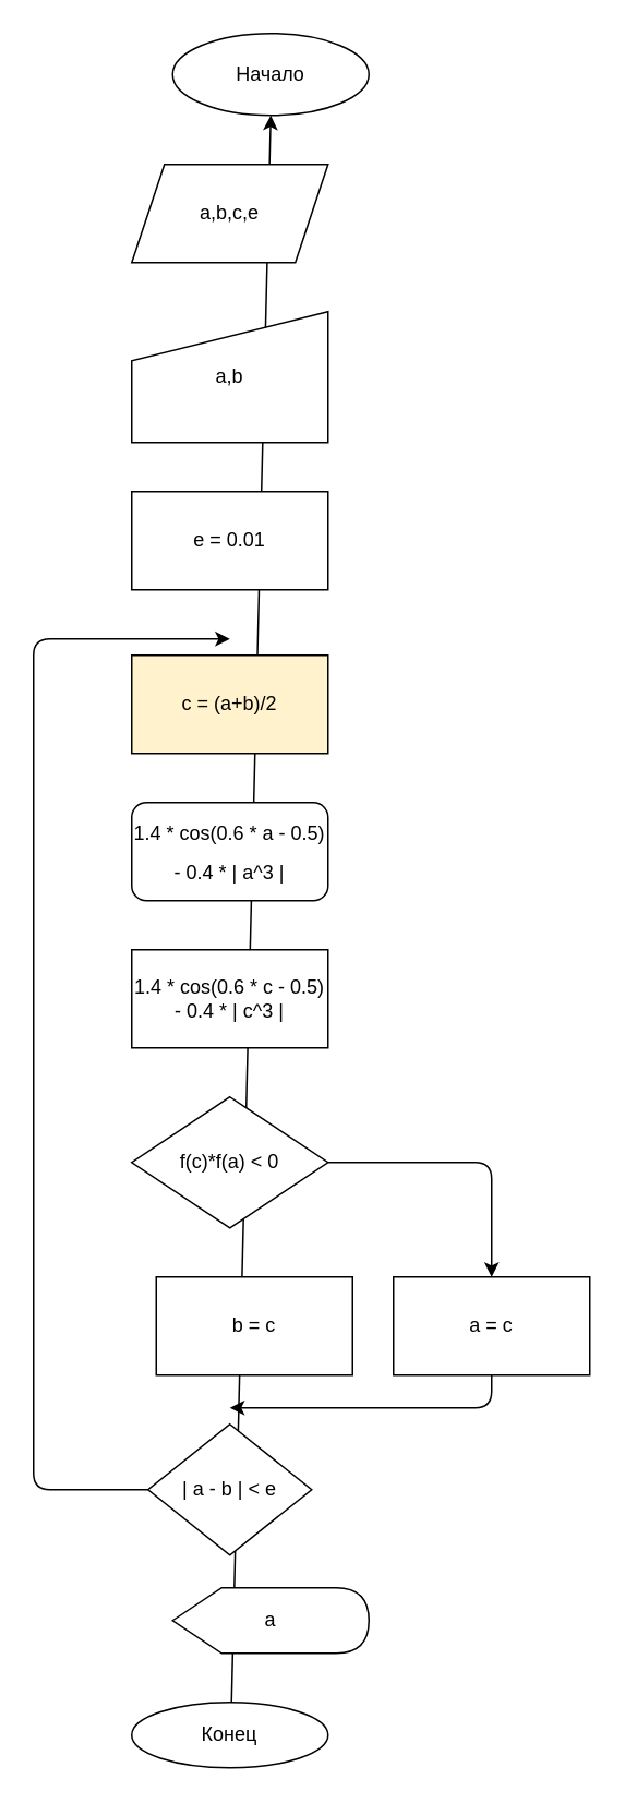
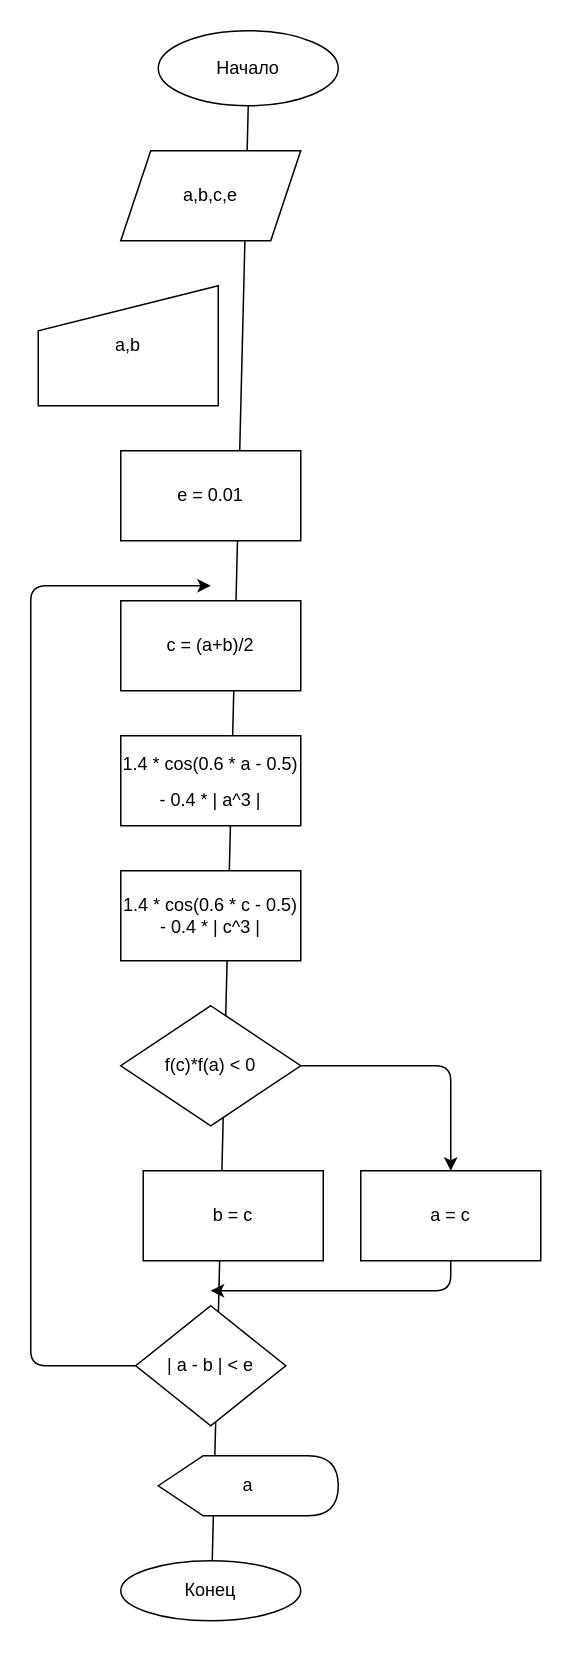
  <mxCell id="0" />
  <mxCell id="1" parent="0" />
- <mxCell id="2" value="" style="endArrow=classic;html=1;exitX=0.5;exitY=1;exitDx=0;exitDy=0;entryX=0.5;entryY=1;entryDx=0;entryDy=0;" edge="1" parent="1" source="13" target="3"><mxGeometry width="50" height="50" relative="1" as="geometry"><mxPoint x="138.5" y="520" as="sourcePoint" /><mxPoint x="141.5" y="120" as="targetPoint" /></mxGeometry></mxCell>
+ <mxCell id="2" value="" style="endArrow=none;html=1;exitX=0.5;exitY=1;exitDx=0;exitDy=0;entryX=0.5;entryY=1;entryDx=0;entryDy=0;" edge="1" parent="1" source="13" target="3"><mxGeometry width="50" height="50" relative="1" as="geometry"><mxPoint x="138.5" y="520" as="sourcePoint" /><mxPoint x="141.5" y="120" as="targetPoint" /></mxGeometry></mxCell>
  <mxCell id="3" value="Начало" style="ellipse;whiteSpace=wrap;html=1;" vertex="1" parent="1"><mxGeometry x="105" y="20" width="120" height="50" as="geometry" /></mxCell>
  <mxCell id="4" value="a,b,c,e" style="shape=parallelogram;perimeter=parallelogramPerimeter;whiteSpace=wrap;html=1;fixedSize=1;" vertex="1" parent="1"><mxGeometry x="80" y="100" width="120" height="60" as="geometry" /></mxCell>
- <mxCell id="5" value="a,b" style="shape=manualInput;whiteSpace=wrap;html=1;" vertex="1" parent="1"><mxGeometry x="80" y="190" width="120" height="80" as="geometry" /></mxCell>
- <mxCell id="6" value="c = (a+b)/2" style="rounded=0;whiteSpace=wrap;html=1;fillColor=#fff2cc;" vertex="1" parent="1"><mxGeometry x="80" y="400" width="120" height="60" as="geometry" /></mxCell>
- <mxCell id="7" value="&lt;div style=&quot;line-height: 24px&quot;&gt;&lt;span style=&quot;background-color: rgb(255 , 255 , 255)&quot;&gt;&lt;font style=&quot;font-size: 12px&quot;&gt;1.4 * cos(0.6 * a - 0.5) - 0.4 * | a^3 |&lt;/font&gt;&lt;/span&gt;&lt;/div&gt;" style="whiteSpace=wrap;html=1;rounded=1;" vertex="1" parent="1"><mxGeometry x="80" y="490" width="120" height="60" as="geometry" /></mxCell>
+ <mxCell id="5" value="a,b" style="shape=manualInput;whiteSpace=wrap;html=1;" vertex="1" parent="1"><mxGeometry x="25" y="190" width="120" height="80" as="geometry" /></mxCell>
+ <mxCell id="6" value="c = (a+b)/2" style="rounded=0;whiteSpace=wrap;html=1;" vertex="1" parent="1"><mxGeometry x="80" y="400" width="120" height="60" as="geometry" /></mxCell>
+ <mxCell id="7" value="&lt;div style=&quot;line-height: 24px&quot;&gt;&lt;span style=&quot;background-color: rgb(255 , 255 , 255)&quot;&gt;&lt;font style=&quot;font-size: 12px&quot;&gt;1.4 * cos(0.6 * a - 0.5) - 0.4 * | a^3 |&lt;/font&gt;&lt;/span&gt;&lt;/div&gt;" style="rounded=0;whiteSpace=wrap;html=1;" vertex="1" parent="1"><mxGeometry x="80" y="490" width="120" height="60" as="geometry" /></mxCell>
  <mxCell id="8" value="&lt;span style=&quot;background-color: rgb(255 , 255 , 255)&quot;&gt;1.4 * cos(0.6 * c - 0.5) - 0.4 * | c^3 |&lt;/span&gt;" style="rounded=0;whiteSpace=wrap;html=1;" vertex="1" parent="1"><mxGeometry x="80" y="580" width="120" height="60" as="geometry" /></mxCell>
  <mxCell id="9" value="f(c)*f(a) &amp;lt; 0" style="rhombus;whiteSpace=wrap;html=1;" vertex="1" parent="1"><mxGeometry x="80" y="670" width="120" height="80" as="geometry" /></mxCell>
  <mxCell id="10" value="b = c" style="rounded=0;whiteSpace=wrap;html=1;" vertex="1" parent="1"><mxGeometry x="95" y="780" width="120" height="60" as="geometry" /></mxCell>
  <mxCell id="11" value="| a - b | &amp;lt; e" style="rhombus;whiteSpace=wrap;html=1;" vertex="1" parent="1"><mxGeometry x="90" y="870" width="100" height="80" as="geometry" /></mxCell>
  <mxCell id="12" value="a" style="shape=display;whiteSpace=wrap;html=1;" vertex="1" parent="1"><mxGeometry x="105" y="970" width="120" height="40" as="geometry" /></mxCell>
  <mxCell id="13" value="Конец" style="ellipse;whiteSpace=wrap;html=1;" vertex="1" parent="1"><mxGeometry x="80" y="1040" width="120" height="40" as="geometry" /></mxCell>
  <mxCell id="14" value="a = c" style="rounded=0;whiteSpace=wrap;html=1;" vertex="1" parent="1"><mxGeometry x="240" y="780" width="120" height="60" as="geometry" /></mxCell>
  <mxCell id="15" value="" style="endArrow=classic;html=1;exitX=1;exitY=0.5;exitDx=0;exitDy=0;entryX=0.5;entryY=0;entryDx=0;entryDy=0;" edge="1" parent="1" target="14"><mxGeometry width="50" height="50" relative="1" as="geometry"><mxPoint x="200" y="710" as="sourcePoint" /><mxPoint x="300" y="770" as="targetPoint" /><Array as="points"><mxPoint x="300" y="710" /></Array></mxGeometry></mxCell>
  <mxCell id="16" value="" style="endArrow=classic;html=1;exitX=0.5;exitY=1;exitDx=0;exitDy=0;" edge="1" parent="1" source="14"><mxGeometry width="50" height="50" relative="1" as="geometry"><mxPoint x="290" y="840" as="sourcePoint" /><mxPoint x="140" y="860" as="targetPoint" /><Array as="points"><mxPoint x="300" y="860" /></Array></mxGeometry></mxCell>
  <mxCell id="17" value="" style="endArrow=classic;html=1;exitX=0;exitY=0.5;exitDx=0;exitDy=0;" edge="1" parent="1"><mxGeometry width="50" height="50" relative="1" as="geometry"><mxPoint x="90" y="910" as="sourcePoint" /><mxPoint x="140" y="390" as="targetPoint" /><Array as="points"><mxPoint x="20" y="910" /><mxPoint x="20" y="390" /></Array></mxGeometry></mxCell>
  <mxCell id="18" value="e = 0.01" style="rounded=0;whiteSpace=wrap;html=1;" vertex="1" parent="1"><mxGeometry x="80" y="300" width="120" height="60" as="geometry" /></mxCell>
